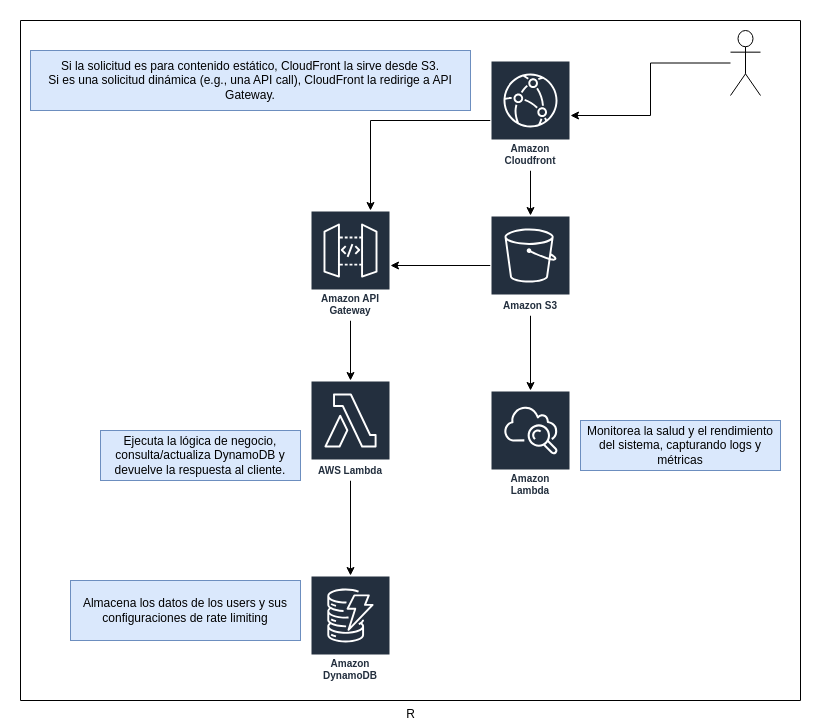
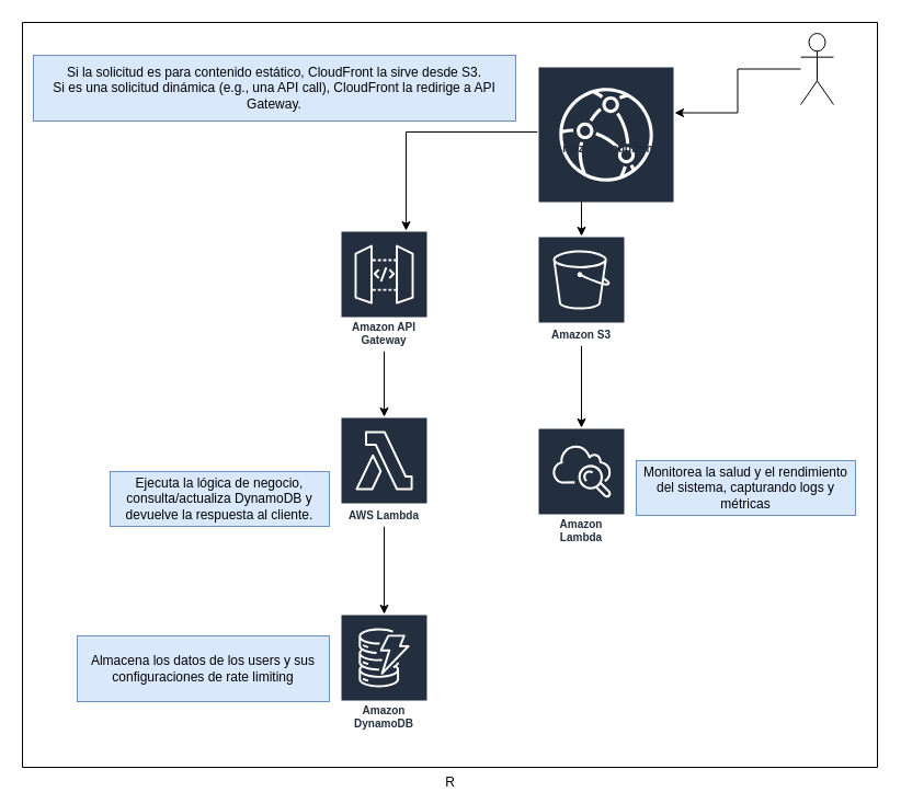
  <mxCell id="0" />
  <mxCell id="1" parent="0" />
  <mxCell id="2" value="R" style="verticalLabelPosition=bottom;verticalAlign=top;html=1;shape=mxgraph.basic.rect;fillColor2=none;strokeWidth=1;size=20;indent=5;" vertex="1" parent="1"><mxGeometry x="20" y="20" width="780" height="680" as="geometry" /></mxCell>
- <mxCell id="3" style="edgeStyle=orthogonalEdgeStyle;rounded=0;orthogonalLoop=1;jettySize=auto;html=1;" edge="1" parent="1" source="5" target="7"><mxGeometry relative="1" as="geometry" /></mxCell>
  <mxCell id="4" style="edgeStyle=orthogonalEdgeStyle;rounded=0;orthogonalLoop=1;jettySize=auto;html=1;" edge="1" parent="1" source="5" target="13"><mxGeometry relative="1" as="geometry" /></mxCell>
  <mxCell id="5" value="Amazon S3" style="sketch=0;outlineConnect=0;fontColor=#232F3E;gradientColor=none;strokeColor=#ffffff;fillColor=#232F3E;dashed=0;verticalLabelPosition=middle;verticalAlign=bottom;align=center;html=1;whiteSpace=wrap;fontSize=10;fontStyle=1;spacing=3;shape=mxgraph.aws4.productIcon;prIcon=mxgraph.aws4.s3;" vertex="1" parent="1"><mxGeometry x="490" y="215" width="80" height="100" as="geometry" /></mxCell>
  <mxCell id="6" style="edgeStyle=orthogonalEdgeStyle;rounded=0;orthogonalLoop=1;jettySize=auto;html=1;" edge="1" parent="1" source="7" target="9"><mxGeometry relative="1" as="geometry" /></mxCell>
  <mxCell id="7" value="Amazon API Gateway" style="sketch=0;outlineConnect=0;fontColor=#232F3E;gradientColor=none;strokeColor=#ffffff;fillColor=#232F3E;dashed=0;verticalLabelPosition=middle;verticalAlign=bottom;align=center;html=1;whiteSpace=wrap;fontSize=10;fontStyle=1;spacing=3;shape=mxgraph.aws4.productIcon;prIcon=mxgraph.aws4.api_gateway;" vertex="1" parent="1"><mxGeometry x="310" y="210" width="80" height="110" as="geometry" /></mxCell>
  <mxCell id="8" style="edgeStyle=orthogonalEdgeStyle;rounded=0;orthogonalLoop=1;jettySize=auto;html=1;" edge="1" parent="1" source="9" target="14"><mxGeometry relative="1" as="geometry" /></mxCell>
  <mxCell id="9" value="AWS Lambda" style="sketch=0;outlineConnect=0;fontColor=#232F3E;gradientColor=none;strokeColor=#ffffff;fillColor=#232F3E;dashed=0;verticalLabelPosition=middle;verticalAlign=bottom;align=center;html=1;whiteSpace=wrap;fontSize=10;fontStyle=1;spacing=3;shape=mxgraph.aws4.productIcon;prIcon=mxgraph.aws4.lambda;" vertex="1" parent="1"><mxGeometry x="310" y="380" width="80" height="100" as="geometry" /></mxCell>
  <mxCell id="10" style="edgeStyle=orthogonalEdgeStyle;rounded=0;orthogonalLoop=1;jettySize=auto;html=1;" edge="1" parent="1" source="12" target="5"><mxGeometry relative="1" as="geometry" /></mxCell>
  <mxCell id="11" style="edgeStyle=orthogonalEdgeStyle;rounded=0;orthogonalLoop=1;jettySize=auto;html=1;" edge="1" parent="1" source="12" target="7"><mxGeometry relative="1" as="geometry"><Array as="points"><mxPoint x="370" y="120" /></Array></mxGeometry></mxCell>
- <mxCell id="12" value="Amazon Cloudfront" style="sketch=0;outlineConnect=0;fontColor=#232F3E;gradientColor=none;strokeColor=#ffffff;fillColor=#232F3E;dashed=0;verticalLabelPosition=middle;verticalAlign=bottom;align=center;html=1;whiteSpace=wrap;fontSize=10;fontStyle=1;spacing=3;shape=mxgraph.aws4.productIcon;prIcon=mxgraph.aws4.cloudfront;" vertex="1" parent="1"><mxGeometry x="490" y="60" width="80" height="110" as="geometry" /></mxCell>
+ <mxCell id="12" value="Amazon Cloudfront" style="sketch=0;outlineConnect=0;fontColor=#232F3E;gradientColor=none;strokeColor=#ffffff;fillColor=#232F3E;dashed=0;verticalLabelPosition=middle;verticalAlign=bottom;align=center;html=1;whiteSpace=wrap;fontSize=10;fontStyle=1;spacing=3;shape=mxgraph.aws4.productIcon;prIcon=mxgraph.aws4.cloudfront;" vertex="1" parent="1"><mxGeometry x="490" y="60" width="125" height="85" as="geometry" /></mxCell>
  <mxCell id="13" value="Amazon Lambda" style="sketch=0;outlineConnect=0;fontColor=#232F3E;gradientColor=none;strokeColor=#ffffff;fillColor=#232F3E;dashed=0;verticalLabelPosition=middle;verticalAlign=bottom;align=center;html=1;whiteSpace=wrap;fontSize=10;fontStyle=1;spacing=3;shape=mxgraph.aws4.productIcon;prIcon=mxgraph.aws4.cloudwatch;" vertex="1" parent="1"><mxGeometry x="490" y="390" width="80" height="110" as="geometry" /></mxCell>
- <mxCell id="14" value="Amazon DynamoDB" style="sketch=0;outlineConnect=0;fontColor=#232F3E;gradientColor=none;strokeColor=#ffffff;fillColor=#232F3E;dashed=0;verticalLabelPosition=middle;verticalAlign=bottom;align=center;html=1;whiteSpace=wrap;fontSize=10;fontStyle=1;spacing=3;shape=mxgraph.aws4.productIcon;prIcon=mxgraph.aws4.dynamodb;" vertex="1" parent="1"><mxGeometry x="310" y="575" width="80" height="110" as="geometry" /></mxCell>
+ <mxCell id="14" value="Amazon DynamoDB" style="sketch=0;outlineConnect=0;fontColor=#232F3E;gradientColor=none;strokeColor=#ffffff;fillColor=#232F3E;dashed=0;verticalLabelPosition=middle;verticalAlign=bottom;align=center;html=1;whiteSpace=wrap;fontSize=10;fontStyle=1;spacing=3;shape=mxgraph.aws4.productIcon;prIcon=mxgraph.aws4.dynamodb;" vertex="1" parent="1"><mxGeometry x="310" y="560" width="80" height="110" as="geometry" /></mxCell>
  <mxCell id="15" value="&lt;meta charset=&quot;utf-8&quot;&gt;Ejecuta la lógica de negocio, consulta/actualiza DynamoDB y devuelve la respuesta al cliente." style="text;html=1;align=center;verticalAlign=middle;whiteSpace=wrap;rounded=0;fillColor=#dae8fc;strokeColor=#6c8ebf;" vertex="1" parent="1"><mxGeometry x="100" y="430" width="200" height="50" as="geometry" /></mxCell>
  <mxCell id="16" value="" style="shape=umlActor;verticalLabelPosition=bottom;verticalAlign=top;html=1;outlineConnect=0;" vertex="1" parent="1"><mxGeometry x="730" y="30" width="30" height="65" as="geometry" /></mxCell>
  <mxCell id="17" value="Almacena los datos de los users y sus configuraciones de rate limiting" style="text;html=1;align=center;verticalAlign=middle;whiteSpace=wrap;rounded=0;fillColor=#dae8fc;strokeColor=#6c8ebf;" vertex="1" parent="1"><mxGeometry x="70" y="580" width="230" height="60" as="geometry" /></mxCell>
  <mxCell id="18" value="&lt;meta charset=&quot;utf-8&quot;&gt;Monitorea la salud y el rendimiento del sistema, capturando logs y métricas" style="text;html=1;align=center;verticalAlign=middle;whiteSpace=wrap;rounded=0;fillColor=#dae8fc;strokeColor=#6c8ebf;" vertex="1" parent="1"><mxGeometry x="580" y="420" width="200" height="50" as="geometry" /></mxCell>
  <mxCell id="19" style="edgeStyle=orthogonalEdgeStyle;rounded=0;orthogonalLoop=1;jettySize=auto;html=1;" edge="1" parent="1" source="16" target="12"><mxGeometry relative="1" as="geometry" /></mxCell>
  <mxCell id="20" value="&lt;span style=&quot;background-color: initial;&quot;&gt;Si la solicitud es para contenido estático, CloudFront la sirve desde S3.&lt;/span&gt;&lt;br&gt;&lt;span style=&quot;background-color: initial;&quot;&gt;Si es una solicitud dinámica (e.g., una API call), CloudFront la redirige a API Gateway.&lt;/span&gt;" style="text;html=1;align=center;verticalAlign=middle;whiteSpace=wrap;rounded=0;fillColor=#dae8fc;strokeColor=#6c8ebf;" vertex="1" parent="1"><mxGeometry x="30" y="50" width="440" height="60" as="geometry" /></mxCell>
